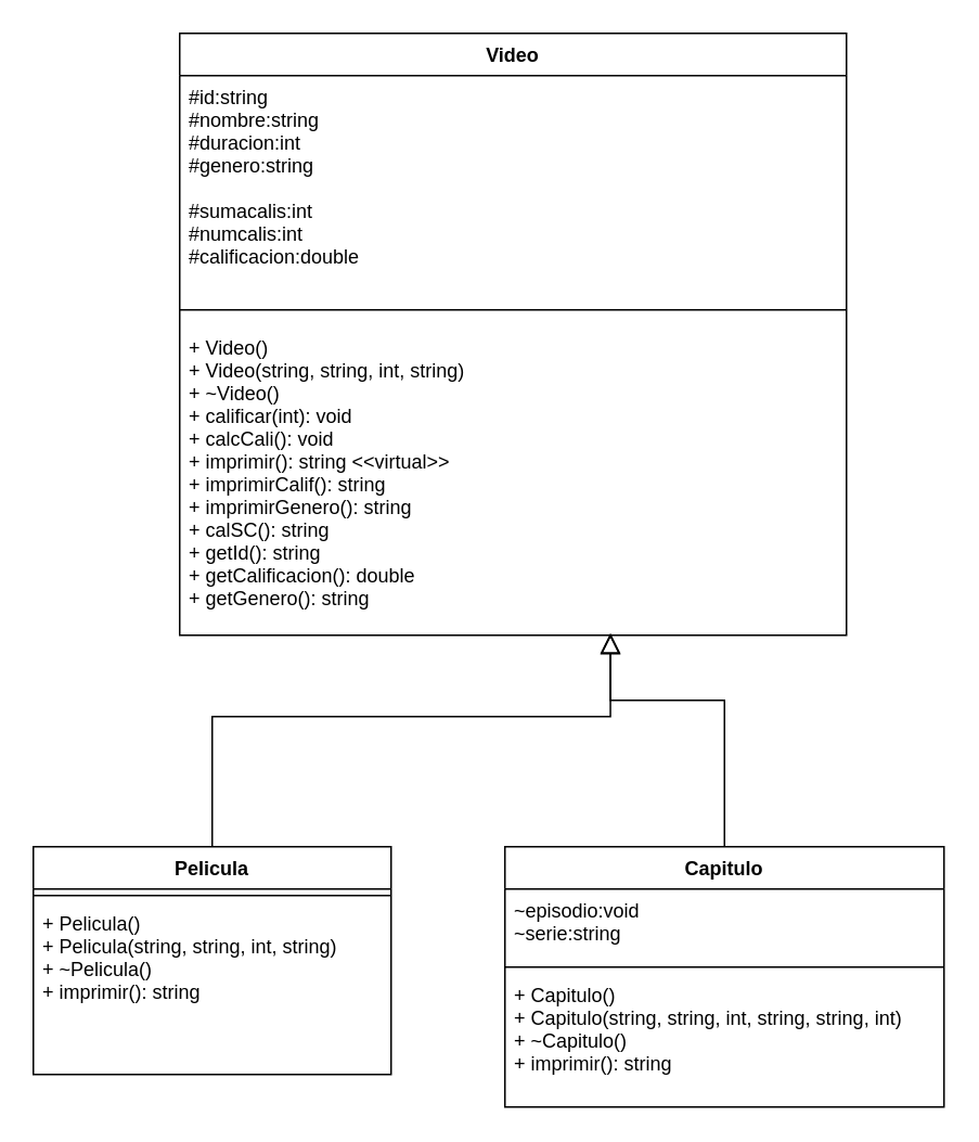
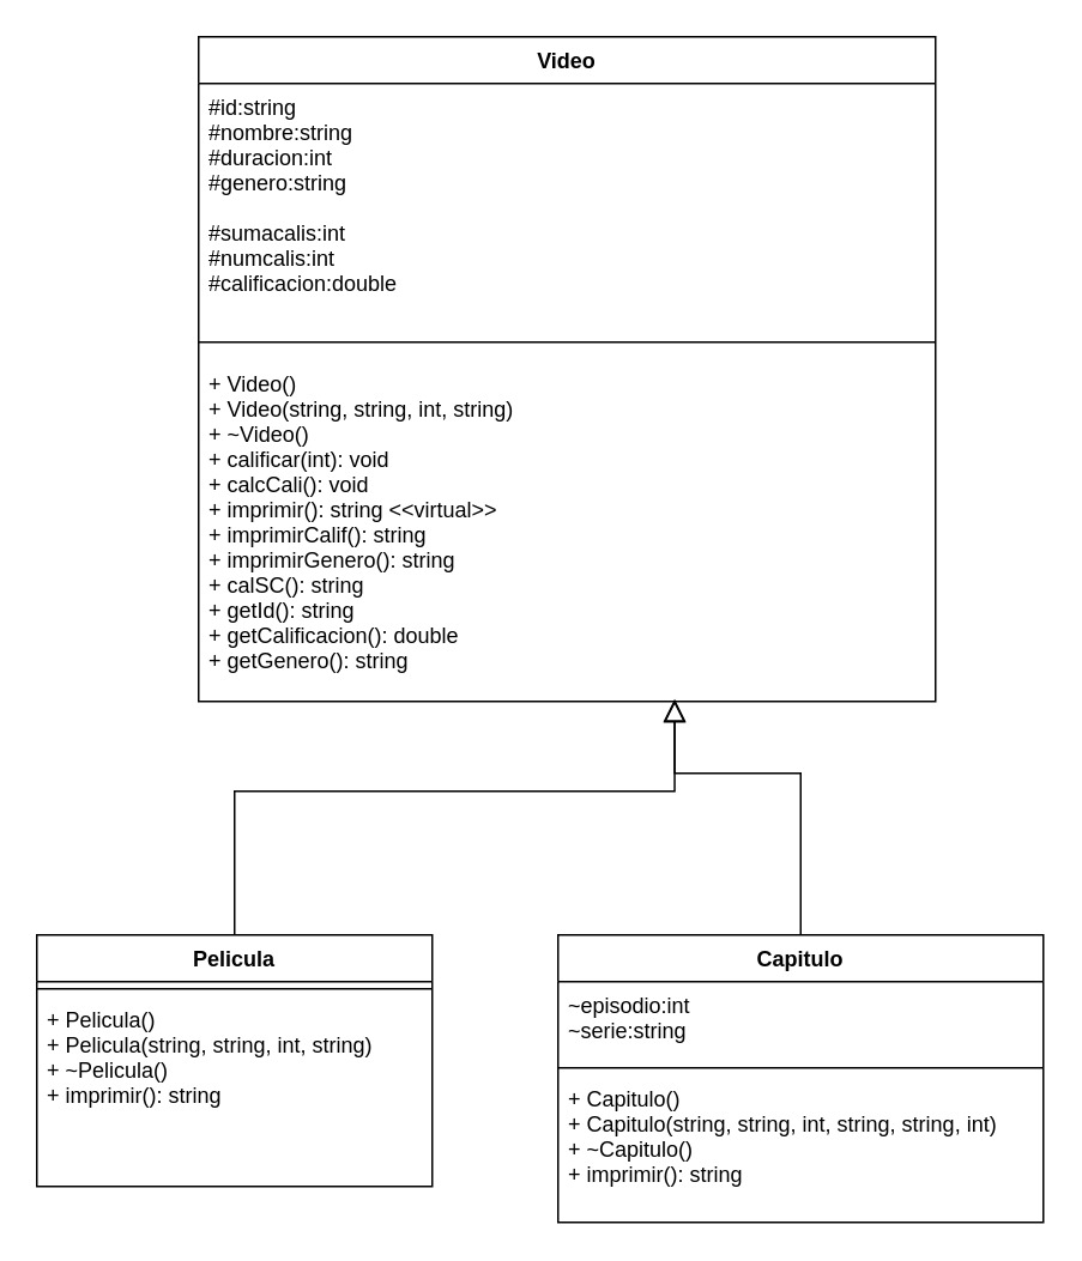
  <mxCell id="0" />
  <mxCell id="1" parent="0" />
  <mxCell id="2" value="Video" style="swimlane;fontStyle=1;align=center;verticalAlign=top;childLayout=stackLayout;horizontal=1;startSize=26;horizontalStack=0;resizeParent=1;resizeParentMax=0;resizeLast=0;collapsible=1;marginBottom=0;" vertex="1" parent="1"><mxGeometry x="110" y="20" width="410" height="370" as="geometry" /></mxCell>
  <mxCell id="3" value="#id:string&#10;#nombre:string&#10;#duracion:int&#10;#genero:string&#10;&#10;#sumacalis:int&#10;#numcalis:int&#10;#calificacion:double&#10;&#10;" style="text;strokeColor=none;fillColor=none;align=left;verticalAlign=top;spacingLeft=4;spacingRight=4;overflow=hidden;rotatable=0;points=[[0,0.5],[1,0.5]];portConstraint=eastwest;" vertex="1" parent="2"><mxGeometry y="26" width="410" height="134" as="geometry" /></mxCell>
  <mxCell id="4" value="" style="line;strokeWidth=1;fillColor=none;align=left;verticalAlign=middle;spacingTop=-1;spacingLeft=3;spacingRight=3;rotatable=0;labelPosition=right;points=[];portConstraint=eastwest;strokeColor=inherit;" vertex="1" parent="2"><mxGeometry y="160" width="410" height="20" as="geometry" /></mxCell>
  <mxCell id="5" value="+ Video()&#10;+ Video(string, string, int, string)&#10;+ ~Video()&#10;+ calificar(int): void&#10;+ calcCali(): void&#10;+ imprimir(): string &lt;&lt;virtual&gt;&gt;&#10;+ imprimirCalif(): string&#10;+ imprimirGenero(): string&#10;+ calSC(): string&#10;+ getId(): string&#10;+ getCalificacion(): double&#10;+ getGenero(): string&#10;" style="text;strokeColor=none;fillColor=none;align=left;verticalAlign=top;spacingLeft=4;spacingRight=4;overflow=hidden;rotatable=0;points=[[0,0.5],[1,0.5]];portConstraint=eastwest;" vertex="1" parent="2"><mxGeometry y="180" width="410" height="190" as="geometry" /></mxCell>
  <mxCell id="6" value="Pelicula" style="swimlane;fontStyle=1;align=center;verticalAlign=top;childLayout=stackLayout;horizontal=1;startSize=26;horizontalStack=0;resizeParent=1;resizeParentMax=0;resizeLast=0;collapsible=1;marginBottom=0;" vertex="1" parent="1"><mxGeometry x="20" y="520" width="220" height="140" as="geometry" /></mxCell>
  <mxCell id="7" value="" style="line;strokeWidth=1;fillColor=none;align=left;verticalAlign=middle;spacingTop=-1;spacingLeft=3;spacingRight=3;rotatable=0;labelPosition=right;points=[];portConstraint=eastwest;strokeColor=inherit;" vertex="1" parent="6"><mxGeometry y="26" width="220" height="8" as="geometry" /></mxCell>
  <mxCell id="8" value="+ Pelicula()&#10;+ Pelicula(string, string, int, string)&#10;+ ~Pelicula()&#10;+ imprimir(): string&#10;" style="text;strokeColor=none;fillColor=none;align=left;verticalAlign=top;spacingLeft=4;spacingRight=4;overflow=hidden;rotatable=0;points=[[0,0.5],[1,0.5]];portConstraint=eastwest;" vertex="1" parent="6"><mxGeometry y="34" width="220" height="106" as="geometry" /></mxCell>
  <mxCell id="9" value="Capitulo" style="swimlane;fontStyle=1;align=center;verticalAlign=top;childLayout=stackLayout;horizontal=1;startSize=26;horizontalStack=0;resizeParent=1;resizeParentMax=0;resizeLast=0;collapsible=1;marginBottom=0;" vertex="1" parent="1"><mxGeometry x="310" y="520" width="270" height="160" as="geometry" /></mxCell>
- <mxCell id="10" value="~episodio:void&#10;~serie:string" style="text;strokeColor=none;fillColor=none;align=left;verticalAlign=top;spacingLeft=4;spacingRight=4;overflow=hidden;rotatable=0;points=[[0,0.5],[1,0.5]];portConstraint=eastwest;" vertex="1" parent="9"><mxGeometry y="26" width="270" height="44" as="geometry" /></mxCell>
+ <mxCell id="10" value="~episodio:int&#10;~serie:string" style="text;strokeColor=none;fillColor=none;align=left;verticalAlign=top;spacingLeft=4;spacingRight=4;overflow=hidden;rotatable=0;points=[[0,0.5],[1,0.5]];portConstraint=eastwest;" vertex="1" parent="9"><mxGeometry y="26" width="270" height="44" as="geometry" /></mxCell>
  <mxCell id="11" value="" style="line;strokeWidth=1;fillColor=none;align=left;verticalAlign=middle;spacingTop=-1;spacingLeft=3;spacingRight=3;rotatable=0;labelPosition=right;points=[];portConstraint=eastwest;strokeColor=inherit;" vertex="1" parent="9"><mxGeometry y="70" width="270" height="8" as="geometry" /></mxCell>
  <mxCell id="12" value="+ Capitulo()&#10;+ Capitulo(string, string, int, string, string, int)&#10;+ ~Capitulo()&#10;+ imprimir(): string&#10;" style="text;strokeColor=none;fillColor=none;align=left;verticalAlign=top;spacingLeft=4;spacingRight=4;overflow=hidden;rotatable=0;points=[[0,0.5],[1,0.5]];portConstraint=eastwest;" vertex="1" parent="9"><mxGeometry y="78" width="270" height="82" as="geometry" /></mxCell>
  <mxCell id="13" value="" style="endArrow=block;endSize=10;endFill=0;shadow=0;strokeWidth=1;rounded=0;edgeStyle=elbowEdgeStyle;elbow=vertical;exitX=0.5;exitY=0;exitDx=0;exitDy=0;entryX=0.646;entryY=0.996;entryDx=0;entryDy=0;entryPerimeter=0;" edge="1" parent="1" source="6" target="5"><mxGeometry width="160" relative="1" as="geometry"><mxPoint x="160" y="530" as="sourcePoint" /><mxPoint x="298" y="420" as="targetPoint" /><Array as="points"><mxPoint x="300" y="440" /></Array></mxGeometry></mxCell>
  <mxCell id="14" value="" style="endArrow=block;endSize=10;endFill=0;shadow=0;strokeWidth=1;rounded=0;edgeStyle=elbowEdgeStyle;elbow=vertical;exitX=0.5;exitY=0;exitDx=0;exitDy=0;entryX=0.646;entryY=0.993;entryDx=0;entryDy=0;entryPerimeter=0;" edge="1" parent="1" source="9" target="5"><mxGeometry width="160" relative="1" as="geometry"><mxPoint x="520" y="510" as="sourcePoint" /><mxPoint x="350" y="430" as="targetPoint" /><Array as="points"><mxPoint x="280" y="430" /><mxPoint x="430" y="460" /><mxPoint x="375" y="460" /><mxPoint x="410" y="450" /><mxPoint x="360" y="420" /><mxPoint x="320" y="450" /></Array></mxGeometry></mxCell>
